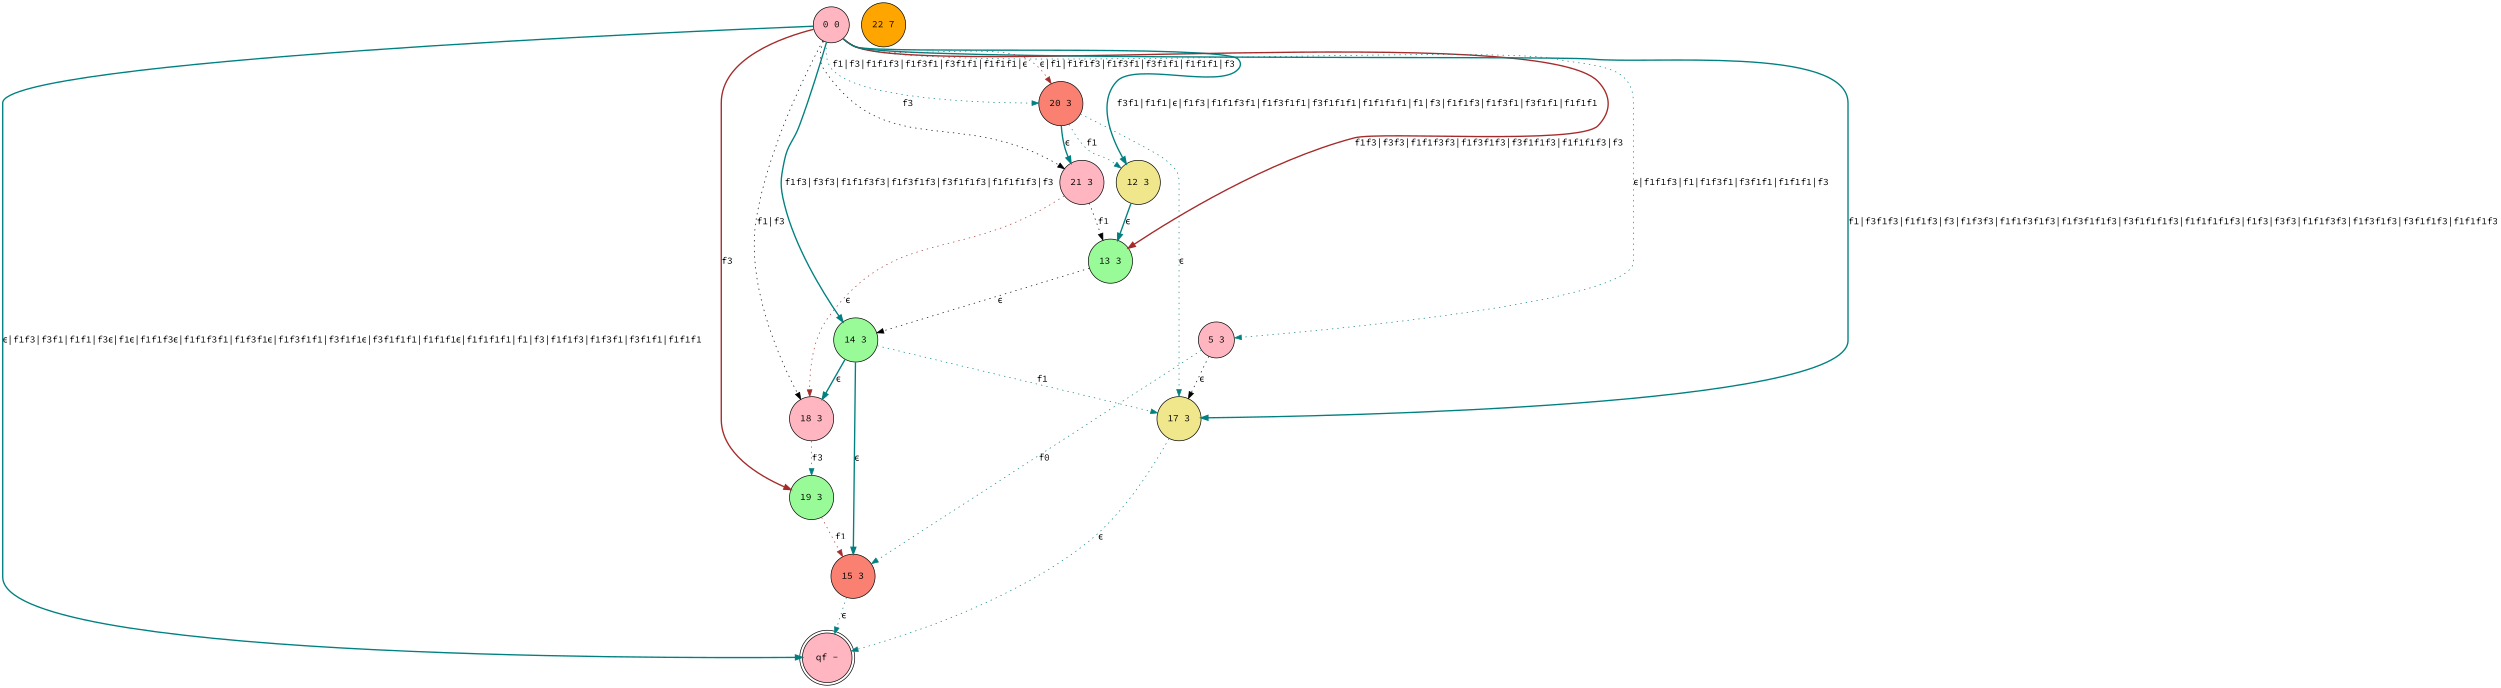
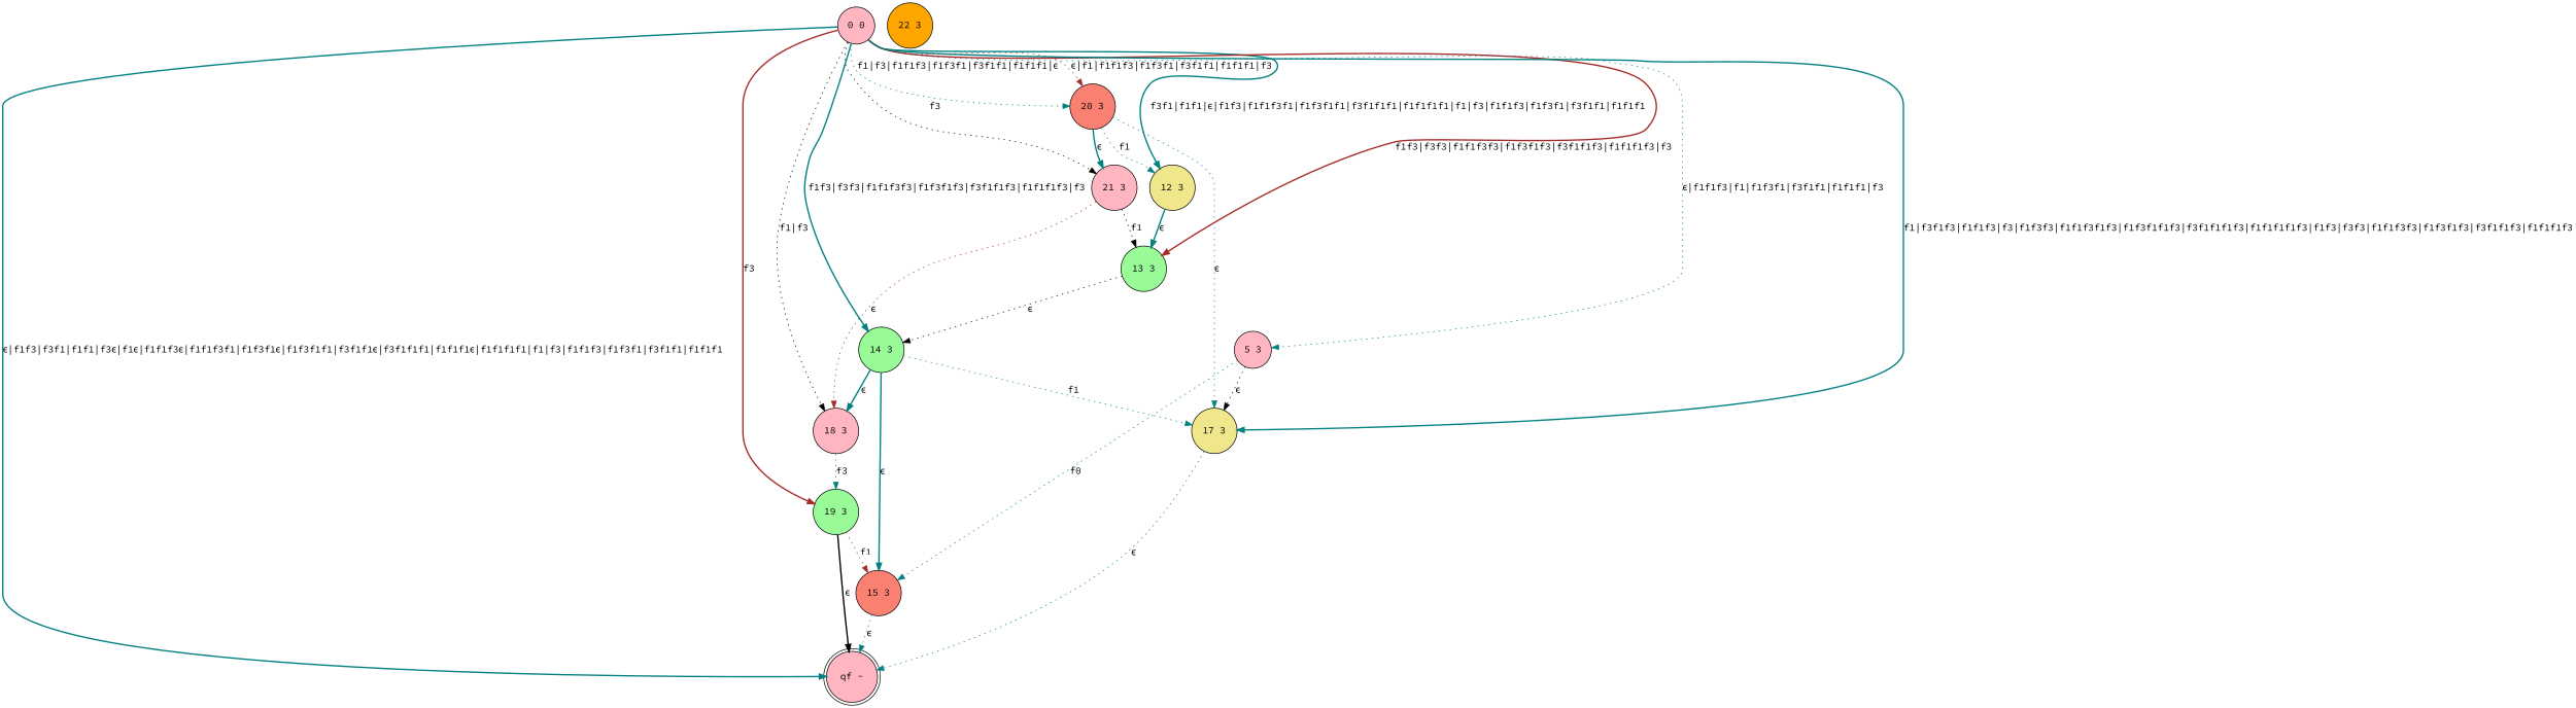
  digraph {
    fontname="Source Code Pro"
    node [fillcolor=lightpink fontname="Source Code Pro" shape=circle style=filled]
    edge [color=teal fontname="Source Code Pro" style=dotted]
    "12 3" [fillcolor=khaki]
    "13 3" [fillcolor=palegreen]
    "14 3" [fillcolor=palegreen]
    "15 3" [fillcolor=salmon]
    "17 3" [fillcolor=khaki]
    "18 3"
    "qf -" [shape=doublecircle]
    "19 3" [fillcolor=palegreen]
    "5 3"
    "20 3" [fillcolor=salmon]
    "21 3"
    "0 0"
-   "22 3" [fillcolor=orange label="22 7"]
+   "22 3" [fillcolor=orange]
    "12 3" -> "13 3" [label="ϵ" style=bold]
    "13 3" -> "14 3" [color=black label="ϵ"]
    "14 3" -> "15 3" [label="ϵ" style=bold]
    "14 3" -> "17 3" [label=f1]
    "14 3" -> "18 3" [label="ϵ" style=bold]
    "15 3" -> "qf -" [label="ϵ"]
    "17 3" -> "qf -" [label="ϵ"]
    "18 3" -> "19 3" [label=f3]
    "19 3" -> "15 3" [color=brown label=f1]
+   "19 3" -> "qf -" [color=black label="ϵ" style=bold]
    "5 3" -> "15 3" [label=f0]
    "5 3" -> "17 3" [color=black label="ϵ"]
    "20 3" -> "12 3" [label=f1]
    "20 3" -> "17 3" [label="ϵ"]
    "20 3" -> "21 3" [label="ϵ" style=bold]
    "21 3" -> "13 3" [color=black label=f1]
    "21 3" -> "18 3" [color=brown label="ϵ"]
    "0 0" -> "12 3" [label="f3f1|f1f1|ϵ|f1f3|f1f1f3f1|f1f3f1f1|f3f1f1f1|f1f1f1f1|f1|f3|f1f1f3|f1f3f1|f3f1f1|f1f1f1" style=bold]
    "0 0" -> "13 3" [color=brown label="f1f3|f3f3|f1f1f3f3|f1f3f1f3|f3f1f1f3|f1f1f1f3|f3" style=bold]
    "0 0" -> "14 3" [label="f1f3|f3f3|f1f1f3f3|f1f3f1f3|f3f1f1f3|f1f1f1f3|f3" style=bold]
    "0 0" -> "17 3" [label="f1|f3f1f3|f1f1f3|f3|f1f3f3|f1f1f3f1f3|f1f3f1f1f3|f3f1f1f1f3|f1f1f1f1f3|f1f3|f3f3|f1f1f3f3|f1f3f1f3|f3f1f1f3|f1f1f1f3" style=bold]
    "0 0" -> "18 3" [color=black label="f1|f3"]
    "0 0" -> "qf -" [label="ϵ|f1f3|f3f1|f1f1|f3ϵ|f1ϵ|f1f1f3ϵ|f1f1f3f1|f1f3f1ϵ|f1f3f1f1|f3f1f1ϵ|f3f1f1f1|f1f1f1ϵ|f1f1f1f1|f1|f3|f1f1f3|f1f3f1|f3f1f1|f1f1f1" style=bold]
    "0 0" -> "19 3" [color=brown label=f3 style=bold]
    "0 0" -> "5 3" [label="ϵ|f1f1f3|f1|f1f3f1|f3f1f1|f1f1f1|f3"]
    "0 0" -> "20 3" [label="f1|f3|f1f1f3|f1f3f1|f3f1f1|f1f1f1|ϵ"]
    "0 0" -> "20 3" [color=brown label="ϵ|f1|f1f1f3|f1f3f1|f3f1f1|f1f1f1|f3"]
    "0 0" -> "21 3" [color=black label=f3]
  }
